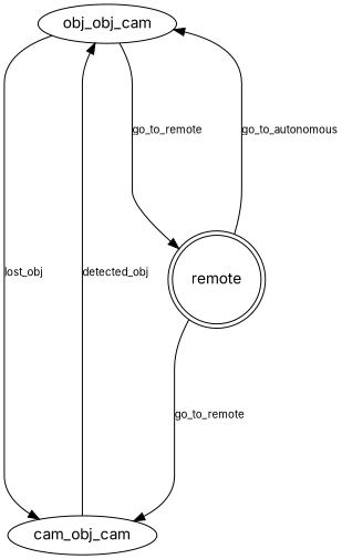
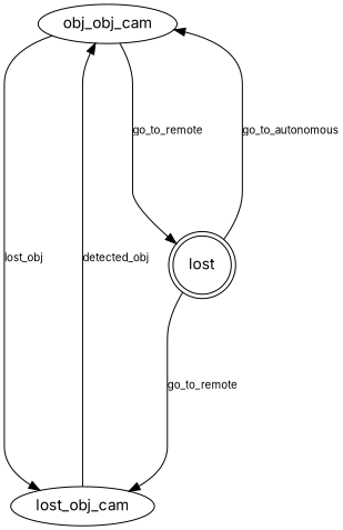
  digraph {
    fontname=Inter
    node [fontname=Inter]
    edge [fontname=Inter fontsize=10 minlen=4]
    n1 [label=obj_obj_cam]
-   lost_obj_cam [label=cam_obj_cam]
-   remote [shape=doublecircle]
+   lost_obj_cam
+   remote [shape=doublecircle label=lost]
    n1 -> lost_obj_cam [label="lost_obj\n\n"]
    n1 -> remote [label="go_to_remote\n\n"]
    lost_obj_cam -> n1 [label="detected_obj\n\n"]
    remote -> n1 [label="go_to_autonomous\n\n"]
    remote -> lost_obj_cam [label="go_to_remote\n\n"]
  }
